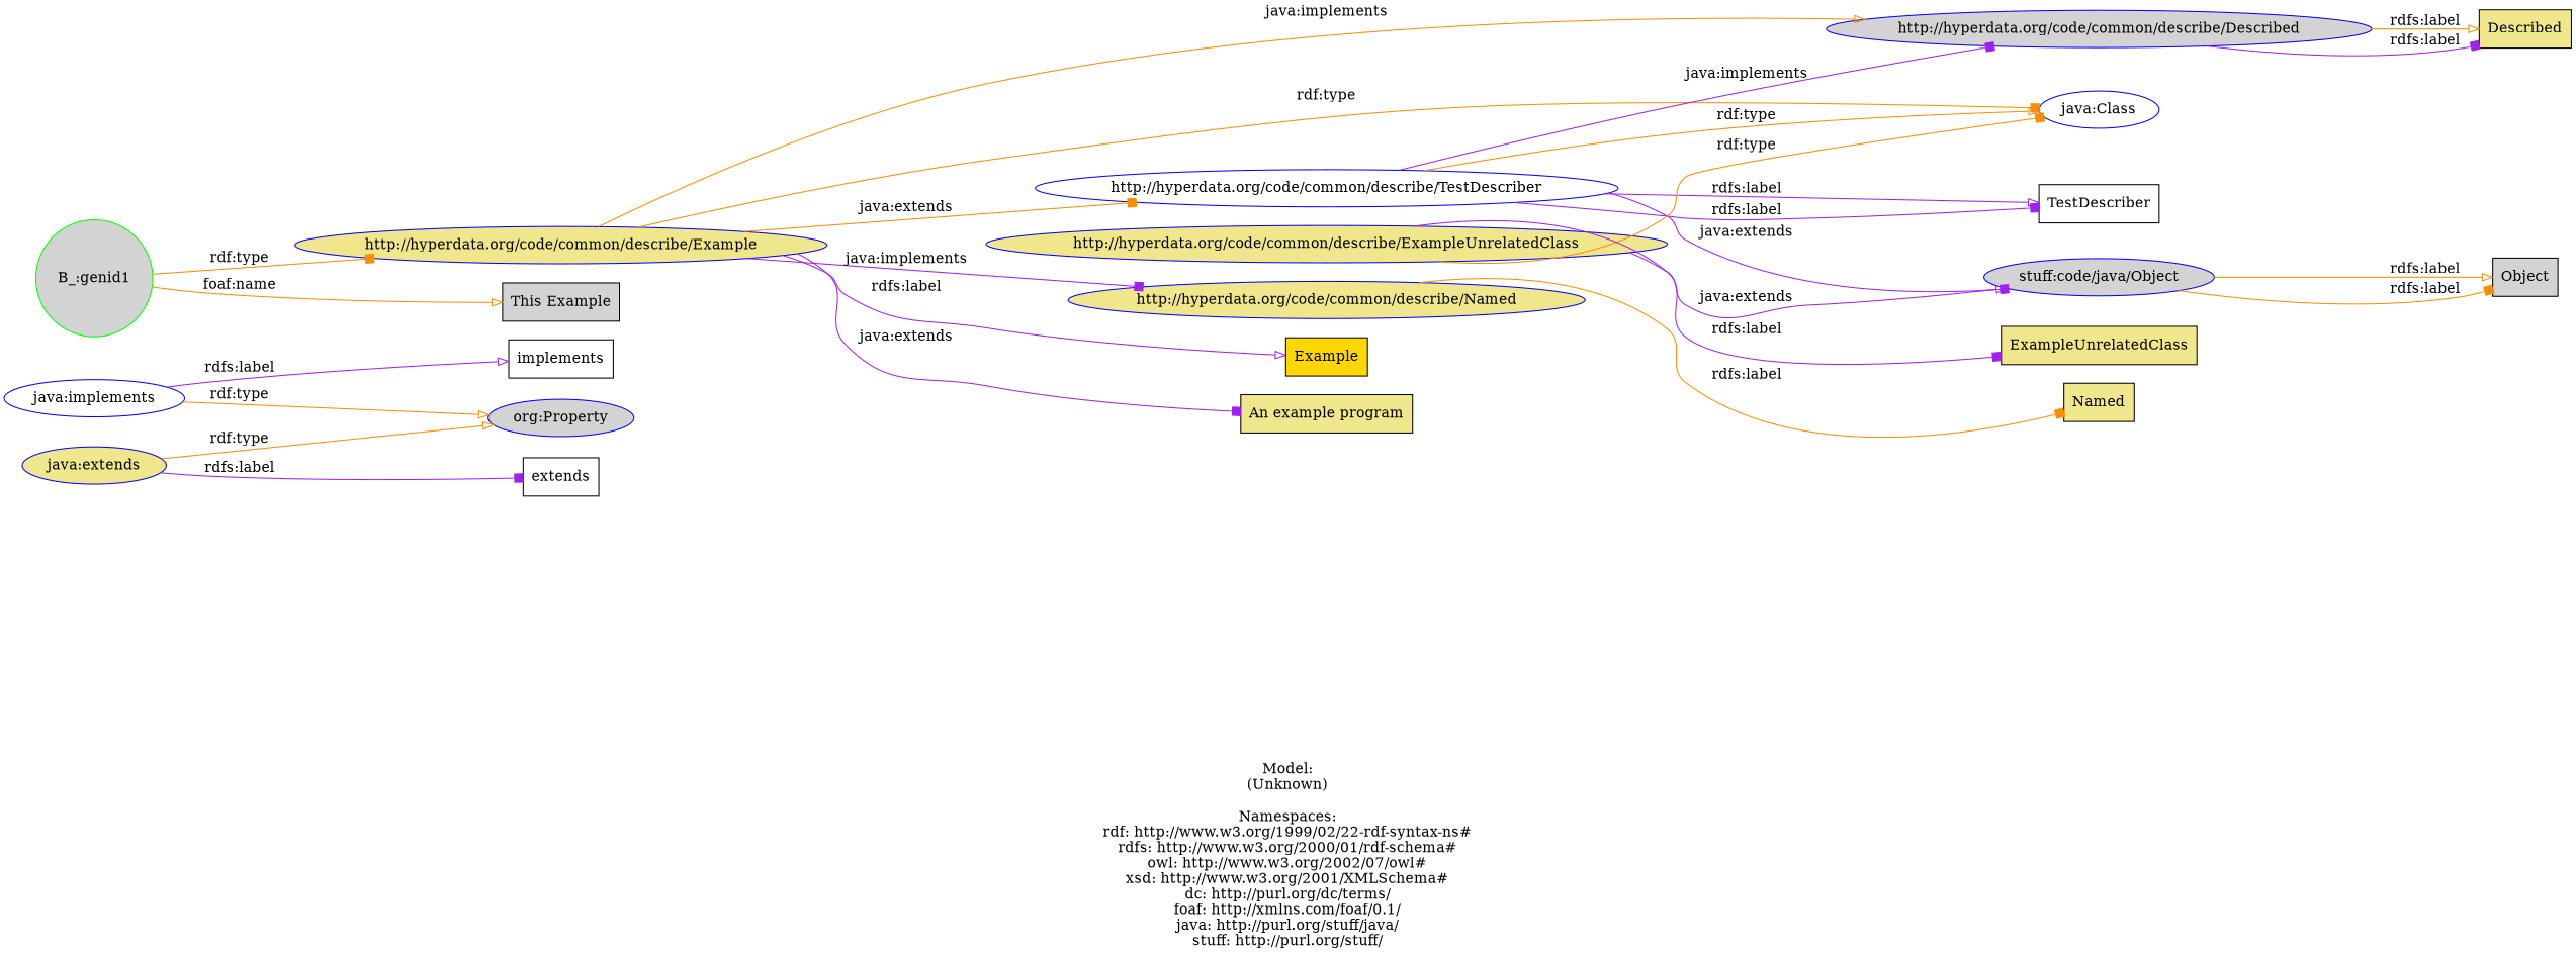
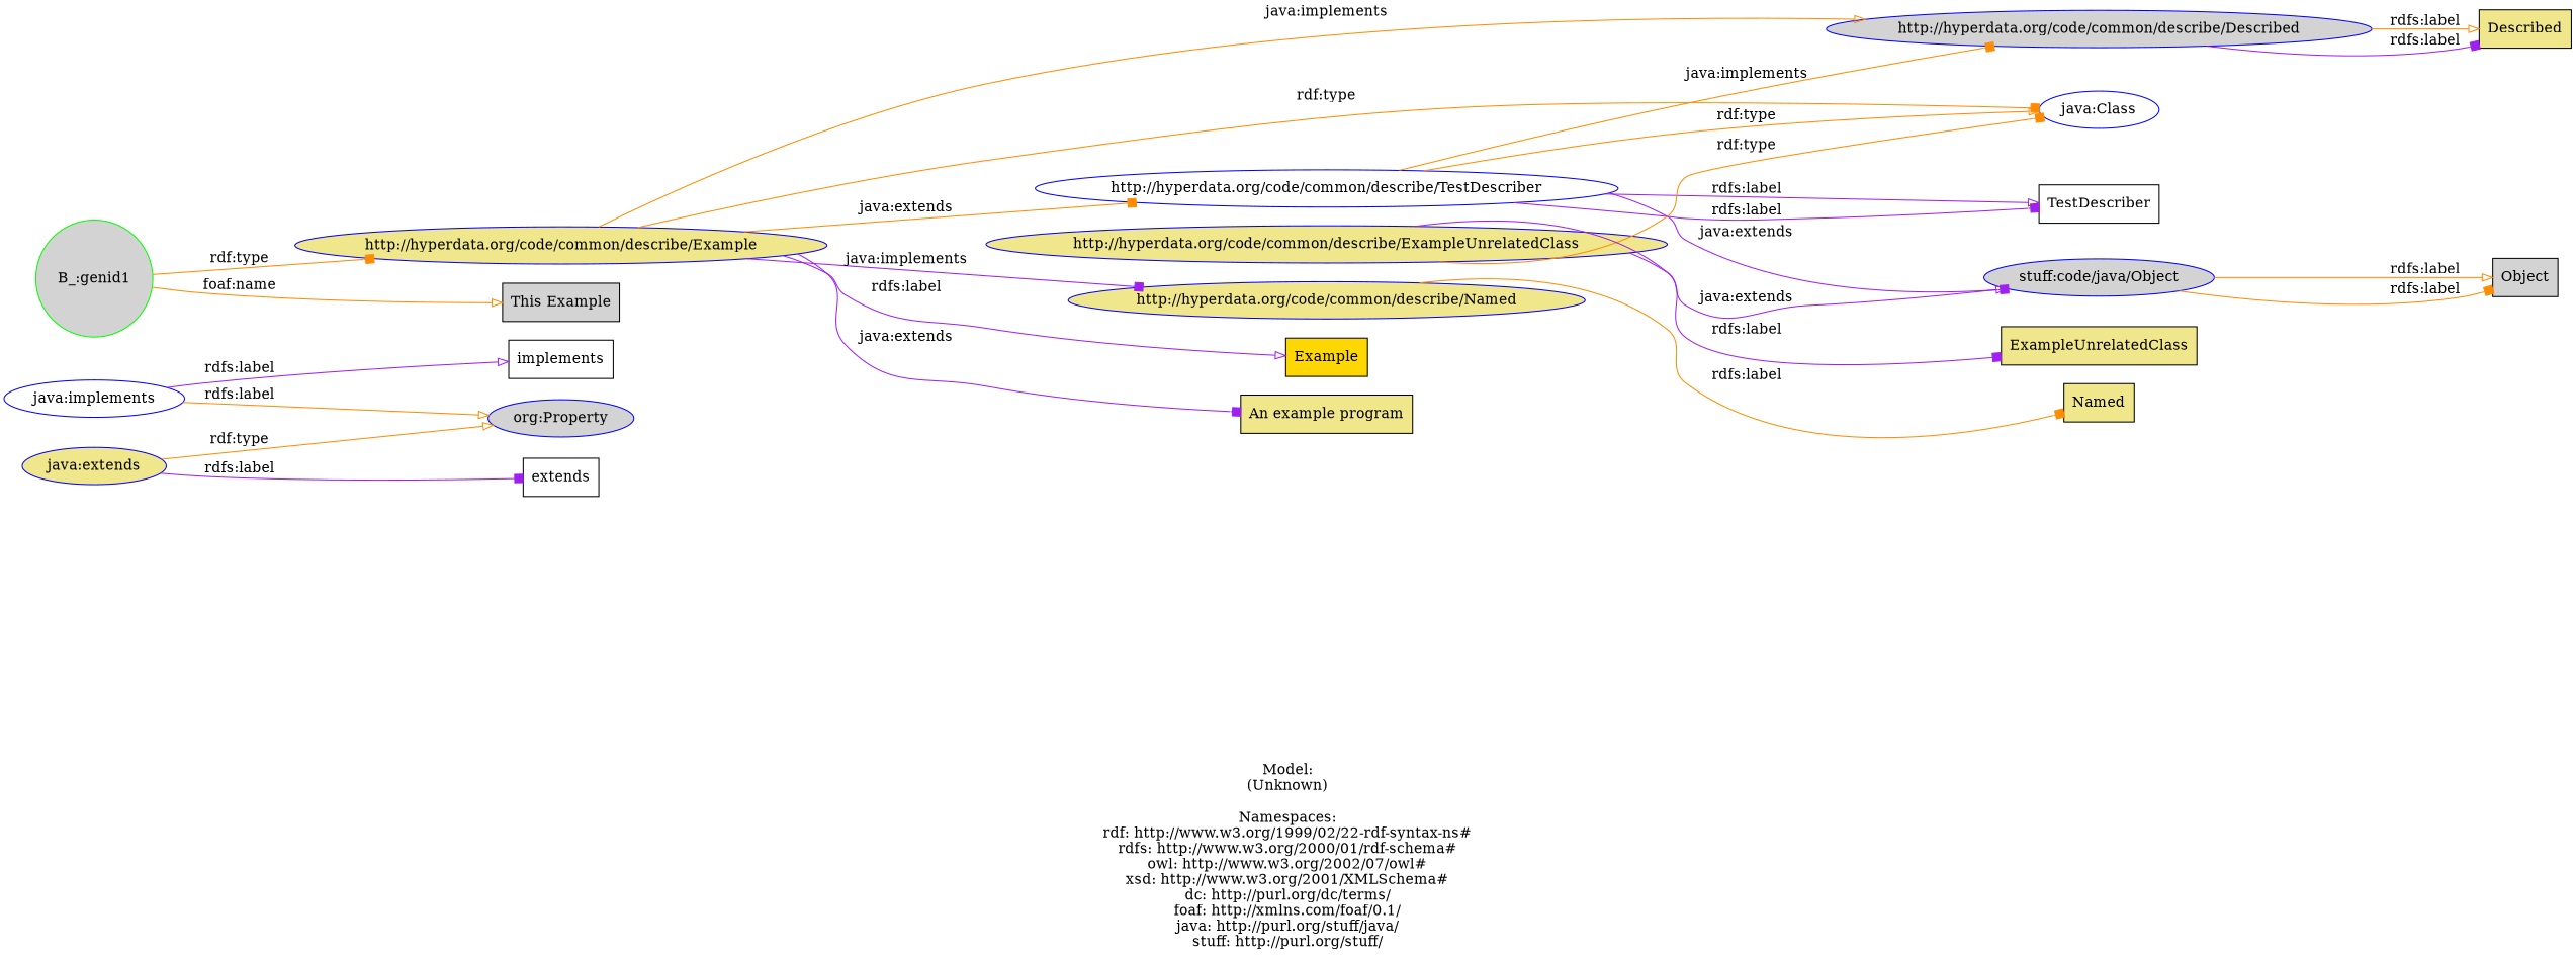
  digraph {
    label="\n\nModel:\n(Unknown)\n\nNamespaces:\nrdf: http://www.w3.org/1999/02/22-rdf-syntax-ns#\nrdfs: http://www.w3.org/2000/01/rdf-schema#\nowl: http://www.w3.org/2002/07/owl#\nxsd: http://www.w3.org/2001/XMLSchema#\ndc: http://purl.org/dc/terms/\nfoaf: http://xmlns.com/foaf/0.1/\njava: http://purl.org/stuff/java/\nstuff: http://purl.org/stuff/\n"
    rankdir=LR
    node [fillcolor=khaki shape=ellipse style=filled]
    edge [arrowhead=box color=darkorange]
    n1 [color=blue fillcolor=white label="java:implements"]
    n2 [color=blue fillcolor=lightgrey label="org:Property"]
    n3 [fillcolor=white label=implements shape=record]
    n4 [color=blue label="java:extends"]
    n5 [fillcolor=white label=extends shape=record]
    n6 [color=blue label="http://hyperdata.org/code/common/describe/Example"]
    n7 [color=blue fillcolor=white label="java:Class"]
    n8 [color=blue fillcolor=lightgrey label="http://hyperdata.org/code/common/describe/Described"]
    n9 [color=blue label="http://hyperdata.org/code/common/describe/Named"]
    n10 [color=blue fillcolor=white label="http://hyperdata.org/code/common/describe/TestDescriber"]
    n11 [fillcolor=gold label=Example shape=record]
    n12 [label="An example program" shape=record]
    n13 [label=Described shape=record]
    n14 [label=Named shape=record]
    n15 [fillcolor=white label=TestDescriber shape=record]
    n16 [color=blue fillcolor=lightgrey label="stuff:code/java/Object"]
    n17 [fillcolor=lightgrey label=Object shape=record]
    "B_:genid1" [color=green fillcolor=lightgrey shape=circle]
    n19 [fillcolor=lightgrey label="This Example" shape=record]
    n20 [color=blue label="http://hyperdata.org/code/common/describe/ExampleUnrelatedClass"]
    n21 [label=ExampleUnrelatedClass shape=record]
-   n1 -> n2 [arrowhead=onormal label="rdf:type"]
+   n1 -> n2 [arrowhead=onormal label="rdfs:label"]
    n1 -> n3 [arrowhead=onormal color=purple label="rdfs:label"]
    n4 -> n2 [arrowhead=onormal label="rdf:type"]
    n4 -> n5 [color=purple label="rdfs:label"]
    n6 -> n7 [label="rdf:type"]
    n6 -> n8 [arrowhead=onormal label="java:implements"]
    n6 -> n9 [color=purple label="java:implements"]
    n6 -> n10 [label="java:extends"]
    n6 -> n11 [arrowhead=onormal color=purple label="rdfs:label"]
    n6 -> n12 [color=purple label="java:extends"]
    n8 -> n13 [arrowhead=onormal label="rdfs:label"]
    n8 -> n13 [color=purple label="rdfs:label"]
    n9 -> n14 [label="rdfs:label"]
    n10 -> n7 [arrowhead=onormal label="rdf:type"]
-   n10 -> n8 [color=purple label="java:implements"]
+   n10 -> n8 [label="java:implements"]
    n10 -> n15 [arrowhead=onormal color=purple label="rdfs:label"]
    n10 -> n15 [color=purple label="rdfs:label"]
    n10 -> n16 [color=purple label="java:extends"]
    n16 -> n17 [arrowhead=onormal label="rdfs:label"]
    n16 -> n17 [label="rdfs:label"]
    "B_:genid1" -> n6 [label="rdf:type"]
    "B_:genid1" -> n19 [arrowhead=onormal label="foaf:name"]
    n20 -> n7 [label="rdf:type"]
    n20 -> n16 [arrowhead=onormal color=purple label="java:extends"]
    n20 -> n21 [color=purple label="rdfs:label"]
  }
